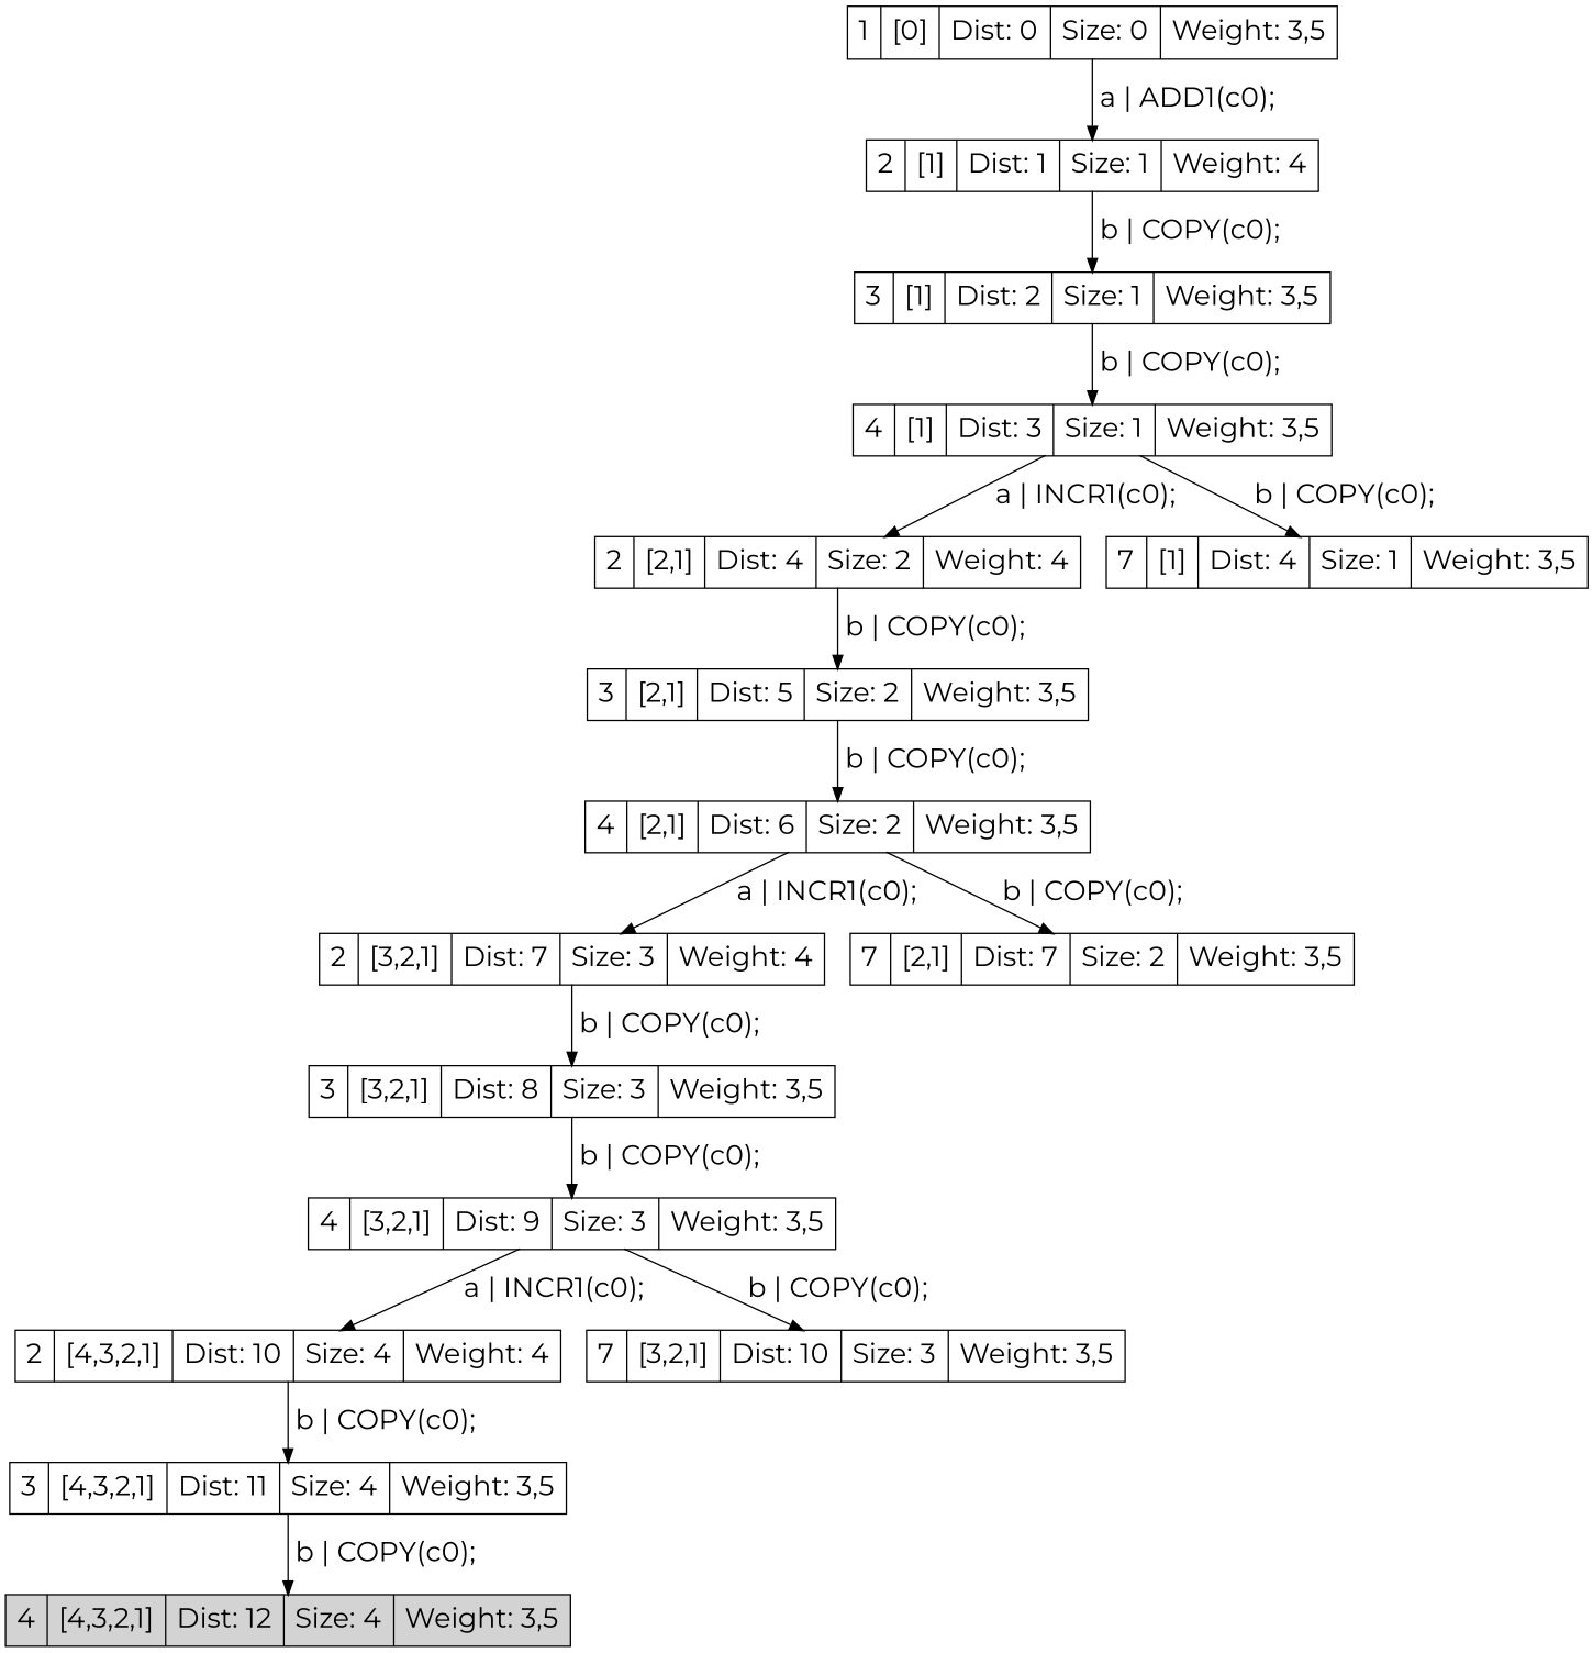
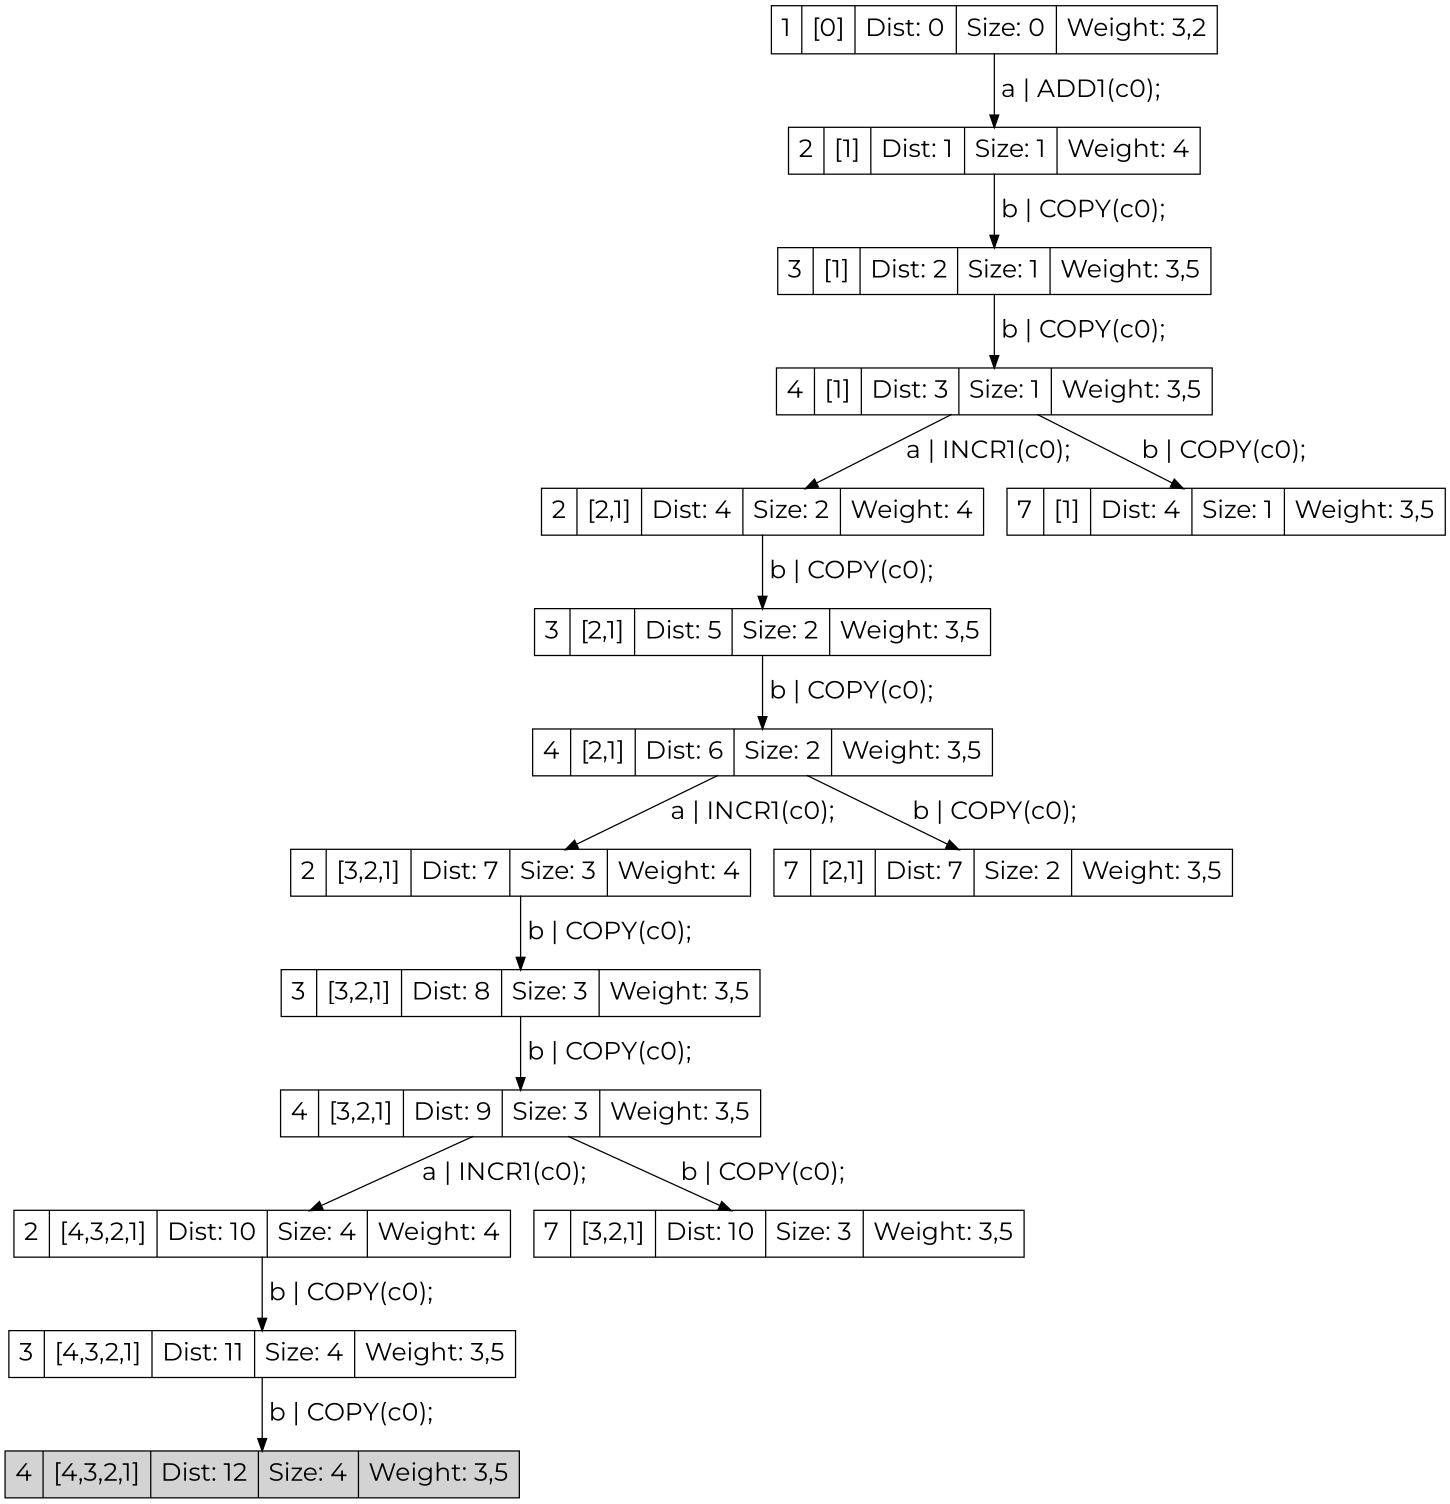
  digraph {
    fontname=Montserrat
    node [fontname=Montserrat fontsize=20 shape=record]
    edge [fontname=Montserrat fontsize=20]
-   n1 [label="1 | [0] | Dist: 0 | Size: 0 | Weight: 3,5"]
+   n1 [label="1 | [0] | Dist: 0 | Size: 0 | Weight: 3,2"]
    n2 [label="2 | [1] | Dist: 1 | Size: 1 | Weight: 4"]
    n3 [label="3 | [1] | Dist: 2 | Size: 1 | Weight: 3,5"]
    n4 [label="4 | [1] | Dist: 3 | Size: 1 | Weight: 3,5"]
    n5 [label="2 | [2,1] | Dist: 4 | Size: 2 | Weight: 4"]
    n6 [label="7 | [1] | Dist: 4 | Size: 1 | Weight: 3,5"]
    n7 [label="3 | [2,1] | Dist: 5 | Size: 2 | Weight: 3,5"]
    n8 [label="4 | [2,1] | Dist: 6 | Size: 2 | Weight: 3,5"]
    n9 [label="2 | [3,2,1] | Dist: 7 | Size: 3 | Weight: 4"]
    n10 [label="7 | [2,1] | Dist: 7 | Size: 2 | Weight: 3,5"]
    n11 [label="3 | [3,2,1] | Dist: 8 | Size: 3 | Weight: 3,5"]
    n12 [label="4 | [3,2,1] | Dist: 9 | Size: 3 | Weight: 3,5"]
    n13 [label="2 | [4,3,2,1] | Dist: 10 | Size: 4 | Weight: 4"]
    n14 [label="7 | [3,2,1] | Dist: 10 | Size: 3 | Weight: 3,5"]
    n15 [label="3 | [4,3,2,1] | Dist: 11 | Size: 4 | Weight: 3,5"]
    n16 [fillcolor=lightgrey label="4 | [4,3,2,1] | Dist: 12 | Size: 4 | Weight: 3,5" style=filled]
    n1 -> n2 [label=" a | ADD1(c0); "]
    n2 -> n3 [label=" b | COPY(c0); "]
    n3 -> n4 [label=" b | COPY(c0); "]
    n4 -> n5 [label=" a | INCR1(c0); "]
    n4 -> n6 [label=" b | COPY(c0); "]
    n5 -> n7 [label=" b | COPY(c0); "]
    n7 -> n8 [label=" b | COPY(c0); "]
    n8 -> n9 [label=" a | INCR1(c0); "]
    n8 -> n10 [label=" b | COPY(c0); "]
    n9 -> n11 [label=" b | COPY(c0); "]
    n11 -> n12 [label=" b | COPY(c0); "]
    n12 -> n13 [label=" a | INCR1(c0); "]
    n12 -> n14 [label=" b | COPY(c0); "]
    n13 -> n15 [label=" b | COPY(c0); "]
    n15 -> n16 [label=" b | COPY(c0); "]
  }
